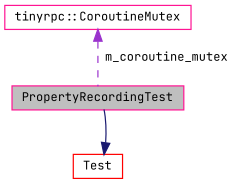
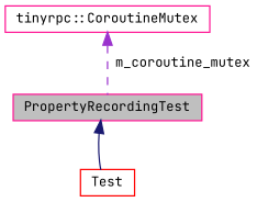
  digraph {
    fontname="JetBrains Mono"
    node [color=deeppink fillcolor=white fontname="JetBrains Mono" fontsize=10 shape=record style=filled]
    edge [dir=back fontname="JetBrains Mono" fontsize=10 labelfontname=Helvetica labelfontsize=10]
    n1 [fillcolor=grey75 fontcolor=black height=0.2 label=PropertyRecordingTest width=0.4]
    n2 [color=red height=0.2 label=Test width=0.4]
    n3 [height=0.2 label="tinyrpc::CoroutineMutex" width=0.4]
-   n2 -> n1 [color=midnightblue style=solid]
+   n1 -> n2 [color=midnightblue style=solid]
    n3 -> n1 [color=darkorchid3 label=" m_coroutine_mutex" style=dashed]
  }
